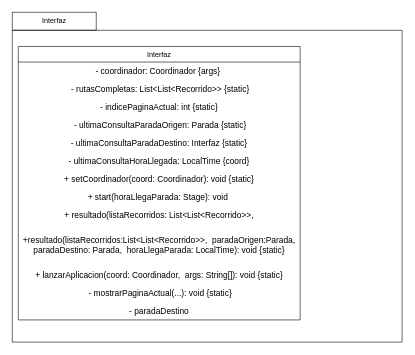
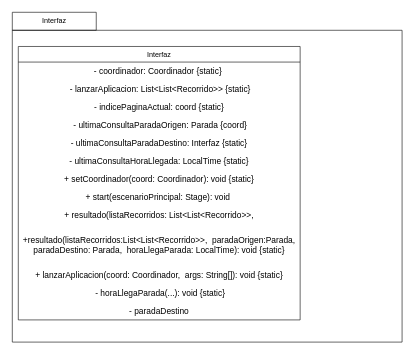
  <mxCell id="0" />
  <mxCell id="1" parent="0" />
  <mxCell id="2" value="Interfaz" style="swimlane;fontStyle=0;align=center;verticalAlign=top;childLayout=stackLayout;horizontal=1;startSize=26;horizontalStack=0;resizeParent=1;resizeLast=0;collapsible=1;marginBottom=0;rounded=0;shadow=0;strokeWidth=1;" parent="1" vertex="1"><mxGeometry x="30" y="77" width="470" height="456" as="geometry"><mxRectangle x="230" y="140" width="160" height="26" as="alternateBounds" /></mxGeometry></mxCell>
- <mxCell id="3" value="&lt;font style=&quot;font-size: 14px;&quot;&gt;- coordinador: Coordinador {args}&amp;nbsp;&lt;/font&gt;" style="text;html=1;whiteSpace=wrap;strokeColor=none;fillColor=none;align=center;verticalAlign=middle;rounded=0;" vertex="1" parent="2"><mxGeometry y="26" width="470" height="30" as="geometry" /></mxCell>
- <mxCell id="4" value="&lt;font style=&quot;font-size: 14px;&quot;&gt;&amp;nbsp;- rutasCompletas: List&amp;lt;List&amp;lt;Recorrido&amp;gt;&amp;gt; {static}&lt;/font&gt;" style="text;html=1;whiteSpace=wrap;strokeColor=none;fillColor=none;align=center;verticalAlign=middle;rounded=0;" vertex="1" parent="2"><mxGeometry y="56" width="470" height="30" as="geometry" /></mxCell>
- <mxCell id="5" value="&lt;font style=&quot;font-size: 14px;&quot;&gt;- indicePaginaActual: int {static}&lt;/font&gt;" style="text;html=1;whiteSpace=wrap;strokeColor=none;fillColor=none;align=center;verticalAlign=middle;rounded=0;" vertex="1" parent="2"><mxGeometry y="86" width="470" height="30" as="geometry" /></mxCell>
- <mxCell id="6" value="&lt;font style=&quot;font-size: 14px;&quot;&gt;&amp;nbsp;- ultimaConsultaParadaOrigen: Parada {static}&lt;/font&gt;" style="text;html=1;whiteSpace=wrap;strokeColor=none;fillColor=none;align=center;verticalAlign=middle;rounded=0;" vertex="1" parent="2"><mxGeometry y="116" width="470" height="30" as="geometry" /></mxCell>
+ <mxCell id="3" value="&lt;font style=&quot;font-size: 14px;&quot;&gt;- coordinador: Coordinador {static}&amp;nbsp;&lt;/font&gt;" style="text;html=1;whiteSpace=wrap;strokeColor=none;fillColor=none;align=center;verticalAlign=middle;rounded=0;" vertex="1" parent="2"><mxGeometry y="26" width="470" height="30" as="geometry" /></mxCell>
+ <mxCell id="4" value="&lt;font style=&quot;font-size: 14px;&quot;&gt;&amp;nbsp;- lanzarAplicacion: List&amp;lt;List&amp;lt;Recorrido&amp;gt;&amp;gt; {static}&lt;/font&gt;" style="text;html=1;whiteSpace=wrap;strokeColor=none;fillColor=none;align=center;verticalAlign=middle;rounded=0;" vertex="1" parent="2"><mxGeometry y="56" width="470" height="30" as="geometry" /></mxCell>
+ <mxCell id="5" value="&lt;font style=&quot;font-size: 14px;&quot;&gt;- indicePaginaActual: coord {static}&lt;/font&gt;" style="text;html=1;whiteSpace=wrap;strokeColor=none;fillColor=none;align=center;verticalAlign=middle;rounded=0;" vertex="1" parent="2"><mxGeometry y="86" width="470" height="30" as="geometry" /></mxCell>
+ <mxCell id="6" value="&lt;font style=&quot;font-size: 14px;&quot;&gt;&amp;nbsp;- ultimaConsultaParadaOrigen: Parada {coord}&lt;/font&gt;" style="text;html=1;whiteSpace=wrap;strokeColor=none;fillColor=none;align=center;verticalAlign=middle;rounded=0;" vertex="1" parent="2"><mxGeometry y="116" width="470" height="30" as="geometry" /></mxCell>
  <mxCell id="7" value="&lt;font style=&quot;font-size: 14px;&quot;&gt;- ultimaConsultaParadaDestino: Interfaz {static}&lt;/font&gt;" style="text;html=1;whiteSpace=wrap;strokeColor=none;fillColor=none;align=center;verticalAlign=middle;rounded=0;" vertex="1" parent="2"><mxGeometry y="146" width="470" height="30" as="geometry" /></mxCell>
- <mxCell id="8" value="&lt;font style=&quot;font-size: 14px;&quot;&gt;- ultimaConsultaHoraLlegada: LocalTime {coord}&lt;/font&gt;" style="text;html=1;whiteSpace=wrap;strokeColor=none;fillColor=none;align=center;verticalAlign=middle;rounded=0;" vertex="1" parent="2"><mxGeometry y="176" width="470" height="30" as="geometry" /></mxCell>
+ <mxCell id="8" value="&lt;font style=&quot;font-size: 14px;&quot;&gt;- ultimaConsultaHoraLlegada: LocalTime {static}&lt;/font&gt;" style="text;html=1;whiteSpace=wrap;strokeColor=none;fillColor=none;align=center;verticalAlign=middle;rounded=0;" vertex="1" parent="2"><mxGeometry y="176" width="470" height="30" as="geometry" /></mxCell>
  <mxCell id="9" value="&lt;font style=&quot;font-size: 14px;&quot;&gt;+ setCoordinador(coord: Coordinador): void {static}&lt;/font&gt;" style="text;html=1;whiteSpace=wrap;strokeColor=none;fillColor=none;align=center;verticalAlign=middle;rounded=0;" vertex="1" parent="2"><mxGeometry y="206" width="470" height="30" as="geometry" /></mxCell>
- <mxCell id="10" value="&lt;font style=&quot;font-size: 14px;&quot;&gt;&amp;nbsp;+ start(horaLlegaParada: Stage): void&amp;nbsp;&amp;nbsp;&lt;/font&gt;" style="text;html=1;whiteSpace=wrap;strokeColor=none;fillColor=none;align=center;verticalAlign=middle;rounded=0;" vertex="1" parent="2"><mxGeometry y="236" width="470" height="30" as="geometry" /></mxCell>
+ <mxCell id="10" value="&lt;font style=&quot;font-size: 14px;&quot;&gt;&amp;nbsp;+ start(escenarioPrincipal: Stage): void&amp;nbsp;&amp;nbsp;&lt;/font&gt;" style="text;html=1;whiteSpace=wrap;strokeColor=none;fillColor=none;align=center;verticalAlign=middle;rounded=0;" vertex="1" parent="2"><mxGeometry y="236" width="470" height="30" as="geometry" /></mxCell>
  <mxCell id="11" value="&lt;font style=&quot;font-size: 14px;&quot;&gt;+ resultado(listaRecorridos: List&amp;lt;List&amp;lt;Recorrido&amp;gt;&amp;gt;,&lt;/font&gt;" style="text;html=1;whiteSpace=wrap;strokeColor=none;fillColor=none;align=center;verticalAlign=middle;rounded=0;" vertex="1" parent="2"><mxGeometry y="266" width="470" height="30" as="geometry" /></mxCell>
  <mxCell id="12" value="&lt;font style=&quot;font-size: 14px;&quot;&gt;+resultado(listaRecorridos:List&amp;lt;List&amp;lt;Recorrido&amp;gt;&amp;gt;,&amp;nbsp;&amp;nbsp;paradaOrigen:Parada, paradaDestino: Parada,&amp;nbsp; horaLlegaParada: LocalTime): void {static}&lt;/font&gt;" style="text;html=1;whiteSpace=wrap;strokeColor=none;fillColor=none;align=center;verticalAlign=middle;rounded=0;" vertex="1" parent="2"><mxGeometry y="296" width="470" height="70" as="geometry" /></mxCell>
  <mxCell id="13" value="&lt;span style=&quot;font-size: 14px;&quot;&gt;+ lanzarAplicacion(coord: Coordinador,&amp;nbsp; args: String[]): void {static}&lt;/span&gt;" style="text;html=1;whiteSpace=wrap;strokeColor=none;fillColor=none;align=center;verticalAlign=middle;rounded=0;" vertex="1" parent="2"><mxGeometry y="366" width="470" height="30" as="geometry" /></mxCell>
- <mxCell id="14" value="&lt;font style=&quot;font-size: 14px;&quot;&gt;&amp;nbsp;- mostrarPaginaActual(...): void {static}&lt;/font&gt;" style="text;html=1;whiteSpace=wrap;strokeColor=none;fillColor=none;align=center;verticalAlign=middle;rounded=0;" vertex="1" parent="2"><mxGeometry y="396" width="470" height="30" as="geometry" /></mxCell>
+ <mxCell id="14" value="&lt;font style=&quot;font-size: 14px;&quot;&gt;&amp;nbsp;- horaLlegaParada(...): void {static}&lt;/font&gt;" style="text;html=1;whiteSpace=wrap;strokeColor=none;fillColor=none;align=center;verticalAlign=middle;rounded=0;" vertex="1" parent="2"><mxGeometry y="396" width="470" height="30" as="geometry" /></mxCell>
  <mxCell id="15" value="&lt;font style=&quot;font-size: 14px;&quot;&gt;- paradaDestino&lt;/font&gt;" style="text;html=1;whiteSpace=wrap;strokeColor=none;fillColor=none;align=center;verticalAlign=middle;rounded=0;" vertex="1" parent="2"><mxGeometry y="426" width="470" height="30" as="geometry" /></mxCell>
  <mxCell id="16" value="Interfaz" style="swimlane;fontStyle=0;childLayout=stackLayout;horizontal=1;startSize=30;horizontalStack=0;resizeParent=1;resizeParentMax=0;resizeLast=0;collapsible=1;marginBottom=0;whiteSpace=wrap;html=1;" vertex="1" parent="1"><mxGeometry x="20" y="20" width="140" height="30" as="geometry" /></mxCell>
  <mxCell id="17" value="" style="swimlane;fontStyle=0;childLayout=stackLayout;horizontal=1;startSize=0;horizontalStack=0;resizeParent=1;resizeParentMax=0;resizeLast=0;collapsible=1;marginBottom=0;whiteSpace=wrap;html=1;" vertex="1" parent="1"><mxGeometry x="20" y="50" width="650" height="520" as="geometry" /></mxCell>
